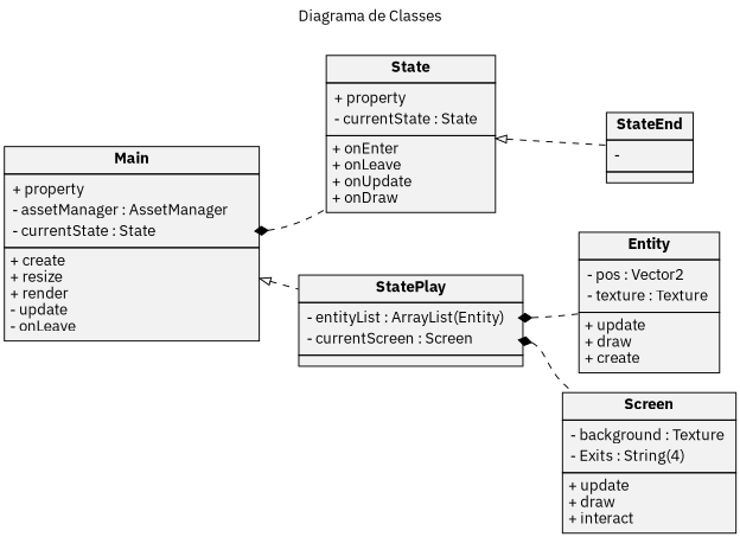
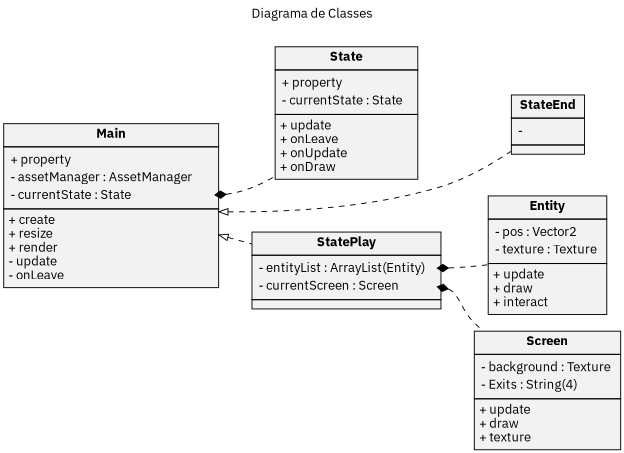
  digraph {
    fontname="IBM Plex Sans"
    label="Diagrama de Classes"
    labelloc=t
    rankdir=LR
    node [fillcolor=gray95 fontname="IBM Plex Sans" shape=plain style=filled]
    edge [arrowhead=vee arrowtail=diamond dir=back fontname="IBM Plex Sans" style=dashed]
    n1 [label=<<table border="0" cellborder="1" cellspacing="0" cellpadding="4"> 			<tr> <td> <b>Main</b> </td> </tr> 			<tr> <td> 				<table border="0" cellborder="0" cellspacing="0" > 					<tr> <td align="left" >+ property</td> </tr> 					<tr> <td port="am" align="left" >- assetManager : AssetManager       </td> </tr> 					<tr> <td port="cs" align="left" >- currentState : State   </td> </tr> 				</table> 			</td> </tr> 			<tr> <td align="left">+ create<br align="left"/>+ resize<br align="left"/>+ render<br align="left"/>- update<br align="left"/>- onLeave<br align="left"/></td> </tr> 		</table>>]
-   n2 [label=<<table border="0" cellborder="1" cellspacing="0" cellpadding="4"> 			<tr> <td> <b>State</b> </td> </tr> 			<tr> <td> 				<table border="0" cellborder="0" cellspacing="0" > 					<tr> <td align="left" >+ property</td> </tr> 					<tr> <td port="cs" align="left" >- currentState : State   </td> </tr> 				</table> 			</td> </tr> 			<tr> <td align="left">+ onEnter<br align="left"/>+ onLeave<br align="left"/>+ onUpdate<br align="left"/>+ onDraw<br align="left"/></td> </tr> 		</table>>]
+   n2 [label=<<table border="0" cellborder="1" cellspacing="0" cellpadding="4"> 			<tr> <td> <b>State</b> </td> </tr> 			<tr> <td> 				<table border="0" cellborder="0" cellspacing="0" > 					<tr> <td align="left" >+ property</td> </tr> 					<tr> <td port="cs" align="left" >- currentState : State   </td> </tr> 				</table> 			</td> </tr> 			<tr> <td align="left">+ update<br align="left"/>+ onLeave<br align="left"/>+ onUpdate<br align="left"/>+ onDraw<br align="left"/></td> </tr> 		</table>>]
    n3 [label=<<table border="0" cellborder="1" cellspacing="0" cellpadding="4"> 			<tr> <td> <b>StatePlay</b> </td> </tr> 			<tr> <td> 				<table border="0" cellborder="0" cellspacing="0" > 					<tr> <td port="el" align="left" >- entityList : ArrayList(Entity)   </td> </tr> 					<tr> <td port="sc" align="left" >- currentScreen : Screen   </td> </tr> 				</table> 			</td> </tr> 			<tr> <td align="left"></td> </tr> 		</table>>]
    n4 [label=<<table border="0" cellborder="1" cellspacing="0" cellpadding="4"> 			<tr> <td> <b>StateEnd</b> </td> </tr> 			<tr> <td> 				<table border="0" cellborder="0" cellspacing="0" > 					<tr> <td align="left" >- </td> </tr> 				</table> 			</td> </tr> 			<tr> <td align="left"></td> </tr> 		</table>>]
-   n5 [label=<<table border="0" cellborder="1" cellspacing="0" cellpadding="4"> 			<tr> <td> <b>Entity</b> </td> </tr> 			<tr> <td> 				<table border="0" cellborder="0" cellspacing="0" > 					<tr> <td align="left" >- pos : Vector2 </td> </tr> 					<tr> <td align="left" >- texture : Texture </td> </tr> 				</table> 			</td> </tr> 			<tr> <td align="left">+ update<br align="left"/>+ draw<br align="left"/>+ create<br align="left"/></td> </tr> 		</table>>]
-   n6 [label=<<table border="0" cellborder="1" cellspacing="0" cellpadding="4"> 			<tr> <td> <b>Screen</b> </td> </tr> 			<tr> <td> 				<table border="0" cellborder="0" cellspacing="0" > 					<tr> <td align="left" >- background : Texture </td> </tr> 					<tr> <td align="left" >- Exits : String(4) </td> </tr> 				</table> 			</td> </tr> 			<tr> <td align="left">+ update<br align="left"/>+ draw<br align="left"/>+ interact<br align="left"/></td> </tr> 		</table>>]
+   n5 [label=<<table border="0" cellborder="1" cellspacing="0" cellpadding="4"> 			<tr> <td> <b>Entity</b> </td> </tr> 			<tr> <td> 				<table border="0" cellborder="0" cellspacing="0" > 					<tr> <td align="left" >- pos : Vector2 </td> </tr> 					<tr> <td align="left" >- texture : Texture </td> </tr> 				</table> 			</td> </tr> 			<tr> <td align="left">+ update<br align="left"/>+ draw<br align="left"/>+ interact<br align="left"/></td> </tr> 		</table>>]
+   n6 [label=<<table border="0" cellborder="1" cellspacing="0" cellpadding="4"> 			<tr> <td> <b>Screen</b> </td> </tr> 			<tr> <td> 				<table border="0" cellborder="0" cellspacing="0" > 					<tr> <td align="left" >- background : Texture </td> </tr> 					<tr> <td align="left" >- Exits : String(4) </td> </tr> 				</table> 			</td> </tr> 			<tr> <td align="left">+ update<br align="left"/>+ draw<br align="left"/>+ texture<br align="left"/></td> </tr> 		</table>>]
    n1 -> n2 [tailport=cs]
    n1 -> n3 [arrowtail=empty]
-   n2 -> n4 [arrowtail=empty]
+   n1 -> n4 [arrowtail=empty]
    n3 -> n5 [tailport=el]
    n3 -> n6 [tailport=sc]
  }
